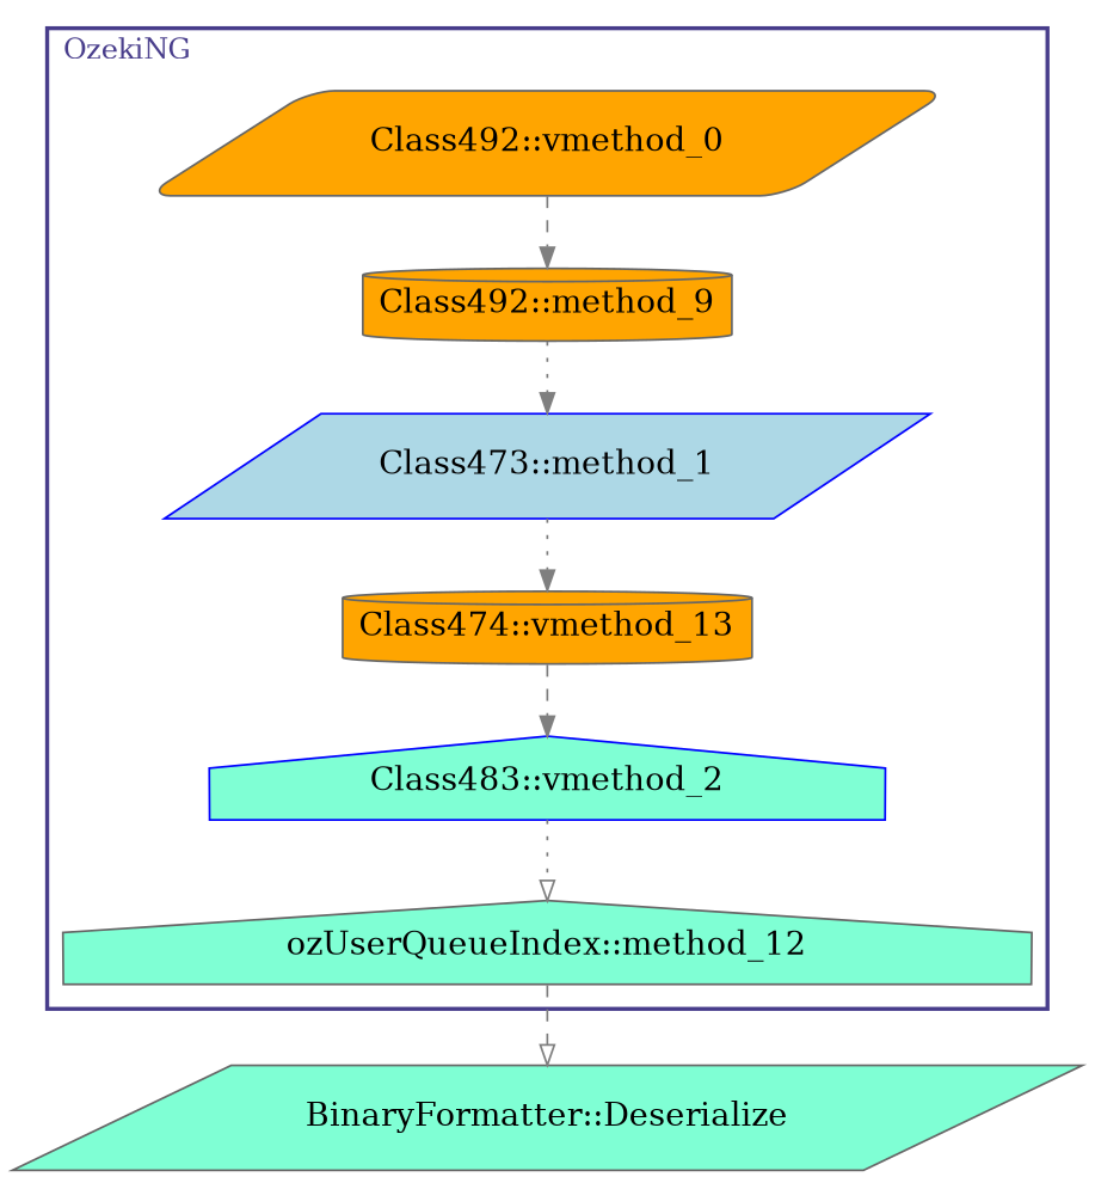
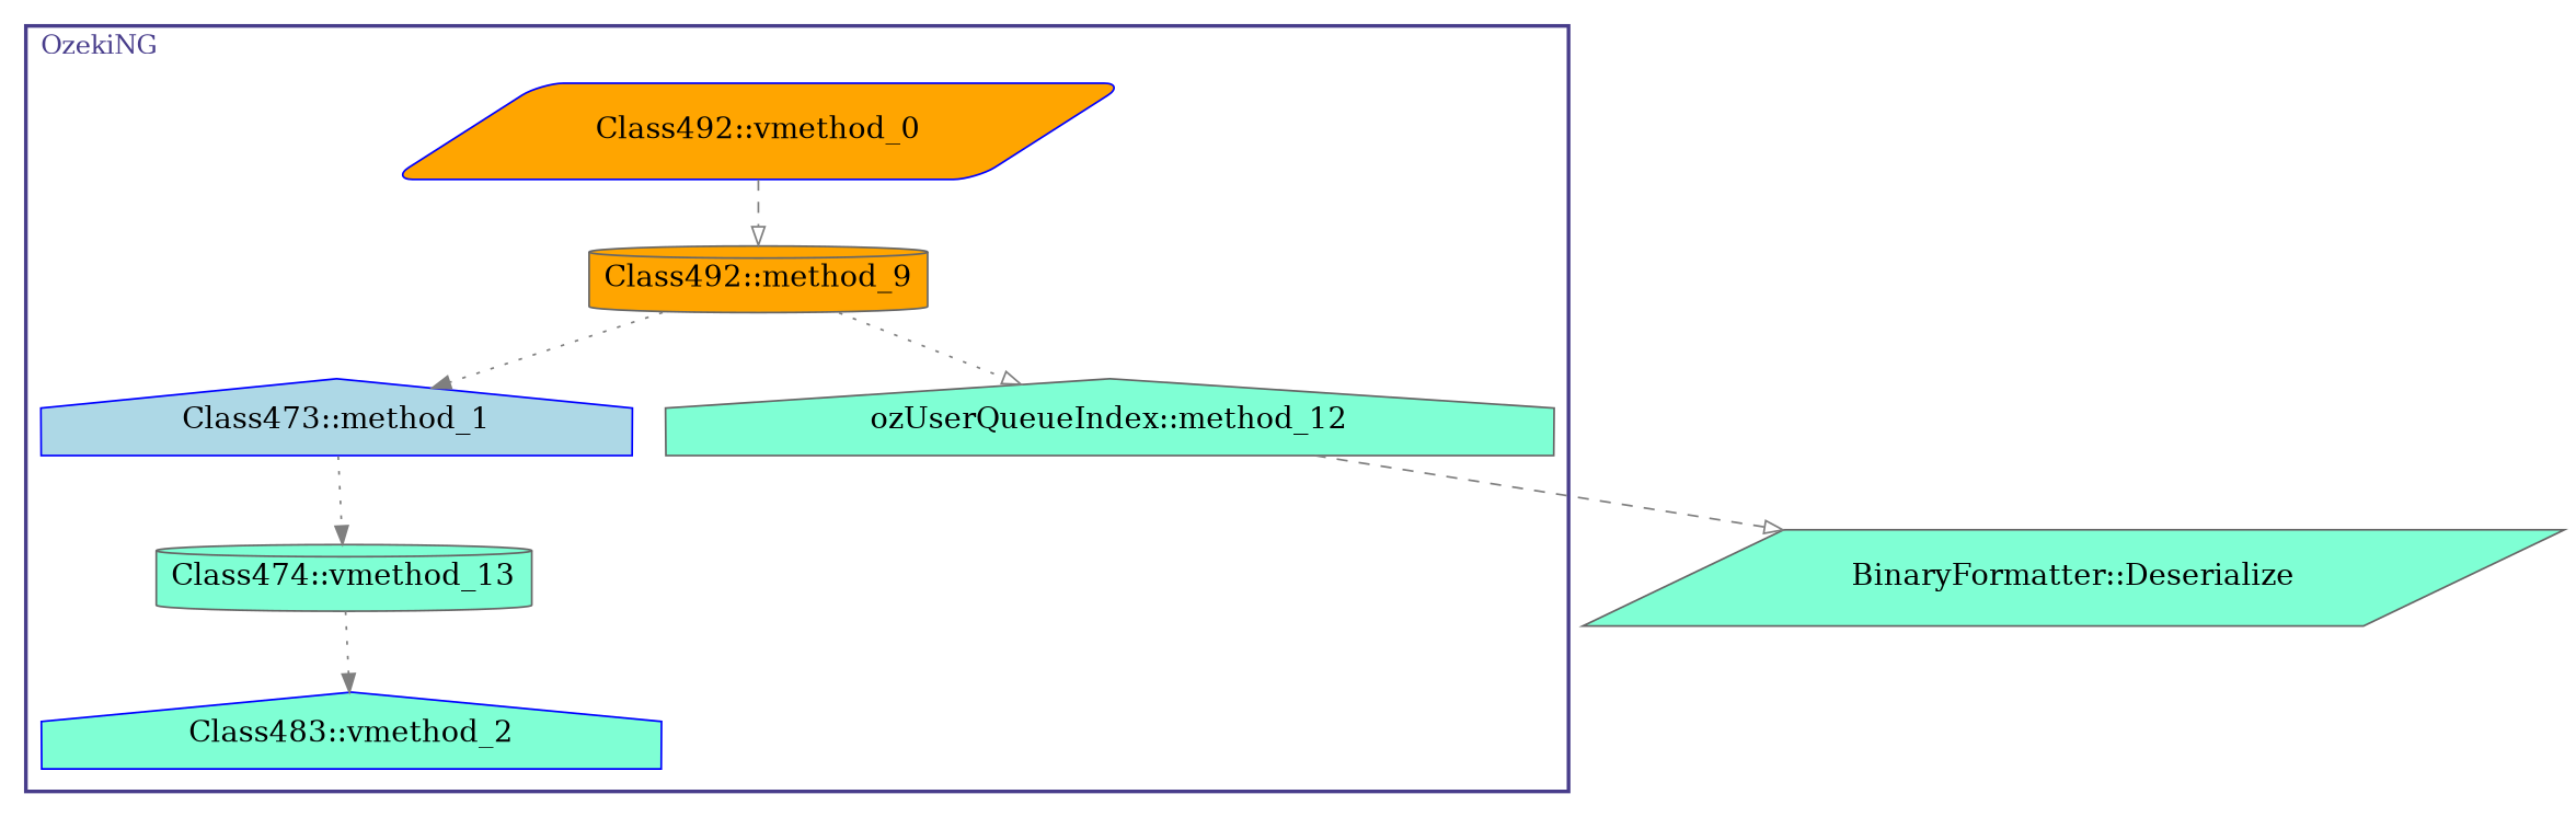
  digraph {
    node [color=gray40 fillcolor=aquamarine fontsize=16 shape=parallelogram style=filled]
    edge [arrowhead=normal color=gray50 style=dashed]
    n1 [label="ozUserQueueIndex::method_12" shape=house]
    n2 [color=blue label="Class483::vmethod_2" shape=house]
-   n3 [fillcolor=orange label="Class474::vmethod_13" shape=cylinder]
-   n4 [color=blue fillcolor=lightblue label="Class473::method_1"]
+   n3 [label="Class474::vmethod_13" shape=cylinder]
+   n4 [color=blue fillcolor=lightblue label="Class473::method_1" shape=house]
    n5 [fillcolor=orange label="Class492::method_9" shape=cylinder]
-   n6 [fillcolor=orange label="Class492::vmethod_0" style="filled, rounded"]
+   n6 [color=blue fillcolor=orange label="Class492::vmethod_0" style="filled, rounded"]
    n7 [label="BinaryFormatter::Deserialize"]
    subgraph cluster_1 {
      color=darkslateblue
      fontcolor=darkslateblue
      label=OzekiNG
      labeljust=l
      penwidth=2
      n1
      n2
      n3
      n4
      n5
      n6
    }
    n1 -> n7 [arrowhead=onormal]
-   n2 -> n1 [arrowhead=onormal style=dotted]
-   n3 -> n2
+   n5 -> n1 [arrowhead=onormal style=dotted]
+   n3 -> n2 [style=dotted]
    n4 -> n3 [style=dotted]
    n5 -> n4 [style=dotted]
-   n6 -> n5
+   n6 -> n5 [arrowhead=onormal]
  }
